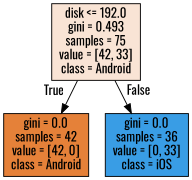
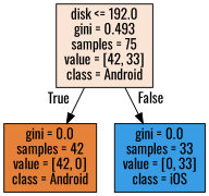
  digraph {
    fontname=Oswald
    node [color=black shape=box style=filled fontname=Oswald]
    edge [labeldistance=2.5 fontname=Oswald]
    n1 [fillcolor="#f9e4d5" label="disk <= 192.0\ngini = 0.493\nsamples = 75\nvalue = [42, 33]\nclass = Android"]
    n2 [fillcolor="#e58139" label="gini = 0.0\nsamples = 42\nvalue = [42, 0]\nclass = Android"]
-   n3 [fillcolor="#399de5" label="gini = 0.0\nsamples = 36\nvalue = [0, 33]\nclass = iOS"]
+   n3 [fillcolor="#399de5" label="gini = 0.0\nsamples = 33\nvalue = [0, 33]\nclass = iOS"]
    n1 -> n2 [headlabel=True labelangle=45]
    n1 -> n3 [headlabel=False labelangle=-45]
  }
